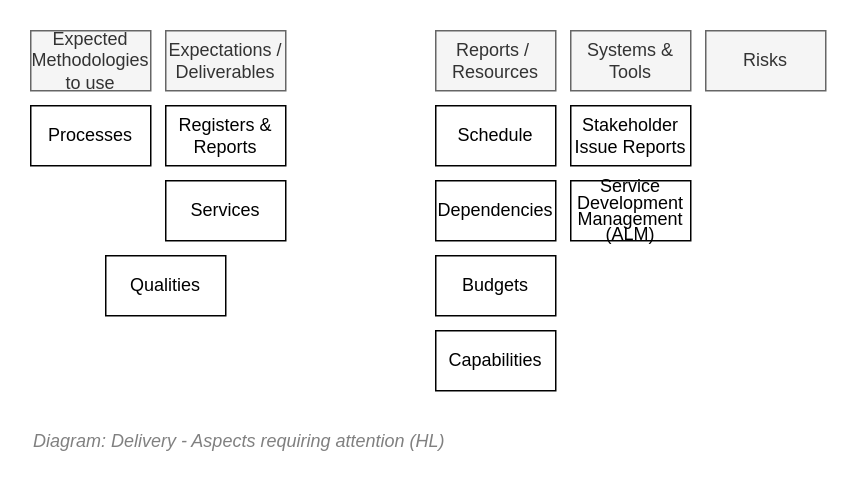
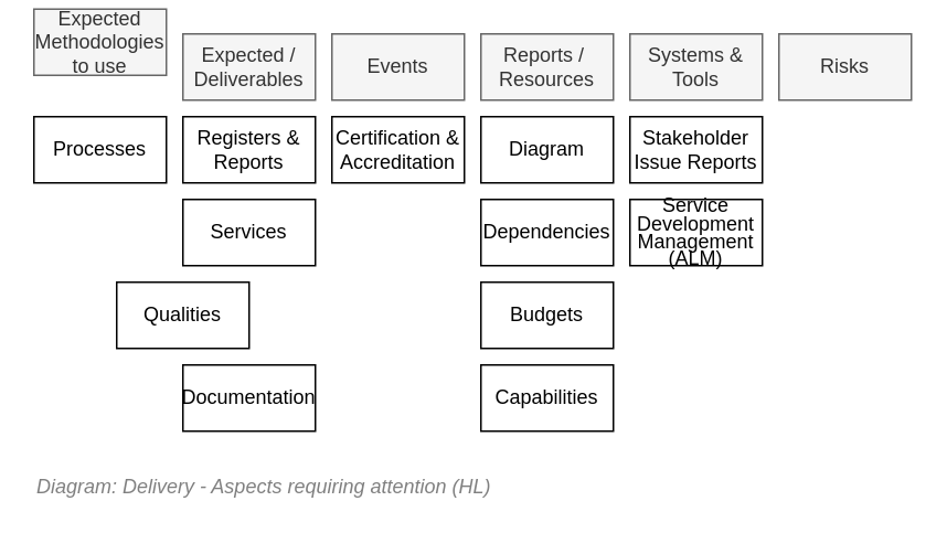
  <mxCell id="0" />
  <mxCell id="1" parent="0" />
- <mxCell id="2" value="Expected Methodologies to use" style="rounded=0;whiteSpace=wrap;html=1;fillColor=#f5f5f5;strokeColor=#666666;fontColor=#333333;" parent="1" vertex="1"><mxGeometry x="20" y="20" width="80" height="40" as="geometry" /></mxCell>
- <mxCell id="3" value="Expectations / Deliverables" style="rounded=0;whiteSpace=wrap;html=1;fillColor=#f5f5f5;strokeColor=#666666;fontColor=#333333;" parent="1" vertex="1"><mxGeometry x="110" y="20" width="80" height="40" as="geometry" /></mxCell>
+ <mxCell id="2" value="Expected Methodologies to use" style="rounded=0;whiteSpace=wrap;html=1;fillColor=#f5f5f5;strokeColor=#666666;fontColor=#333333;" parent="1" vertex="1"><mxGeometry x="20" y="5" width="80" height="40" as="geometry" /></mxCell>
+ <mxCell id="3" value="Expected / Deliverables" style="rounded=0;whiteSpace=wrap;html=1;fillColor=#f5f5f5;strokeColor=#666666;fontColor=#333333;" parent="1" vertex="1"><mxGeometry x="110" y="20" width="80" height="40" as="geometry" /></mxCell>
  <mxCell id="4" value="Processes" style="rounded=0;whiteSpace=wrap;html=1;" parent="1" vertex="1"><mxGeometry x="20" y="70" width="80" height="40" as="geometry" /></mxCell>
  <mxCell id="5" value="Registers &amp;amp; Reports" style="rounded=0;whiteSpace=wrap;html=1;" parent="1" vertex="1"><mxGeometry x="110" y="70" width="80" height="40" as="geometry" /></mxCell>
  <mxCell id="6" value="Systems &amp;amp; Tools" style="rounded=0;whiteSpace=wrap;html=1;fillColor=#f5f5f5;strokeColor=#666666;fontColor=#333333;" parent="1" vertex="1"><mxGeometry x="380" y="20" width="80" height="40" as="geometry" /></mxCell>
  <mxCell id="7" value="Risks" style="rounded=0;whiteSpace=wrap;html=1;fillColor=#f5f5f5;strokeColor=#666666;fontColor=#333333;" parent="1" vertex="1"><mxGeometry x="470" y="20" width="80" height="40" as="geometry" /></mxCell>
  <mxCell id="8" value="Services" style="rounded=0;whiteSpace=wrap;html=1;" parent="1" vertex="1"><mxGeometry x="110" y="120" width="80" height="40" as="geometry" /></mxCell>
+ <mxCell id="9" value="Events" style="rounded=0;whiteSpace=wrap;html=1;fillColor=#f5f5f5;strokeColor=#666666;fontColor=#333333;" parent="1" vertex="1"><mxGeometry x="200" y="20" width="80" height="40" as="geometry" /></mxCell>
  <mxCell id="10" value="&lt;font style=&quot;font-size: 12px&quot;&gt;Diagram: Delivery - Aspects requiring attention (HL)&lt;/font&gt;" style="text;strokeColor=none;fillColor=none;html=1;fontSize=24;fontStyle=2;verticalAlign=middle;align=left;shadow=0;glass=0;comic=0;opacity=30;fontColor=#808080;" parent="1" vertex="1"><mxGeometry x="20" y="280" width="520" height="20" as="geometry" /></mxCell>
  <mxCell id="11" value="Reports /&amp;nbsp;&lt;br&gt;Resources" style="rounded=0;whiteSpace=wrap;html=1;fillColor=#f5f5f5;strokeColor=#666666;fontColor=#333333;" parent="1" vertex="1"><mxGeometry x="290" y="20" width="80" height="40" as="geometry" /></mxCell>
  <mxCell id="12" value="Budgets" style="rounded=0;whiteSpace=wrap;html=1;" parent="1" vertex="1"><mxGeometry x="290" y="170" width="80" height="40" as="geometry" /></mxCell>
- <mxCell id="13" value="Schedule" style="rounded=0;whiteSpace=wrap;html=1;" parent="1" vertex="1"><mxGeometry x="290" y="70" width="80" height="40" as="geometry" /></mxCell>
+ <mxCell id="13" value="Diagram" style="rounded=0;whiteSpace=wrap;html=1;" parent="1" vertex="1"><mxGeometry x="290" y="70" width="80" height="40" as="geometry" /></mxCell>
  <mxCell id="14" value="Capabilities" style="rounded=0;whiteSpace=wrap;html=1;" parent="1" vertex="1"><mxGeometry x="290" y="220" width="80" height="40" as="geometry" /></mxCell>
  <mxCell id="15" value="&lt;p style=&quot;line-height: 90%&quot;&gt;Service Development Management (ALM)&lt;/p&gt;" style="rounded=0;whiteSpace=wrap;html=1;" parent="1" vertex="1"><mxGeometry x="380" y="120" width="80" height="40" as="geometry" /></mxCell>
  <mxCell id="16" value="Stakeholder Issue Reports" style="rounded=0;whiteSpace=wrap;html=1;" parent="1" vertex="1"><mxGeometry x="380" y="70" width="80" height="40" as="geometry" /></mxCell>
  <mxCell id="17" value="Dependencies" style="rounded=0;whiteSpace=wrap;html=1;" parent="1" vertex="1"><mxGeometry x="290" y="120" width="80" height="40" as="geometry" /></mxCell>
+ <mxCell id="18" value="Certification &amp;amp; Accreditation" style="rounded=0;whiteSpace=wrap;html=1;" parent="1" vertex="1"><mxGeometry x="200" y="70" width="80" height="40" as="geometry" /></mxCell>
+ <mxCell id="19" value="Documentation" style="rounded=0;whiteSpace=wrap;html=1;" parent="1" vertex="1"><mxGeometry x="110" y="220" width="80" height="40" as="geometry" /></mxCell>
  <mxCell id="20" value="Qualities" style="rounded=0;whiteSpace=wrap;html=1;" parent="1" vertex="1"><mxGeometry x="70" y="170" width="80" height="40" as="geometry" /></mxCell>
